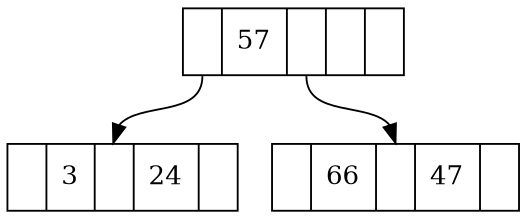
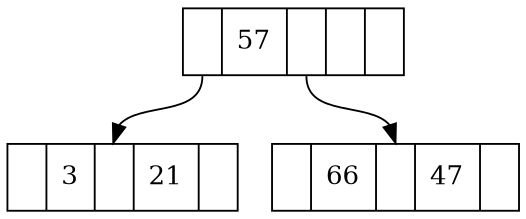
  digraph {
    node [shape=record]
    edge [headport=c]
    n1 [label="<l>| 57 |<c>| |<r>"]
-   n2 [label="<l>| 3  |<c>| 24 |<r>"]
+   n2 [label="<l>| 3  |<c>| 21 |<r>"]
    n3 [label="<l>| 66 |<c>| 47 |<r>"]
    n1 -> n2 [tailport=l]
    n1 -> n3 [tailport=c]
  }
